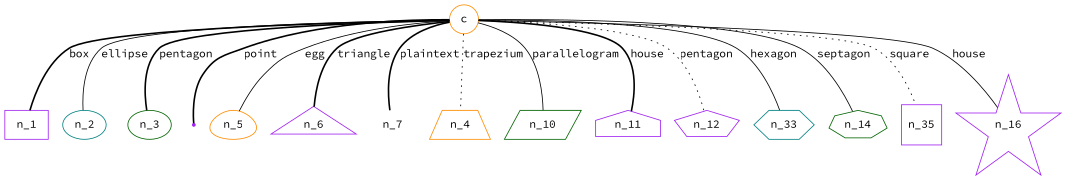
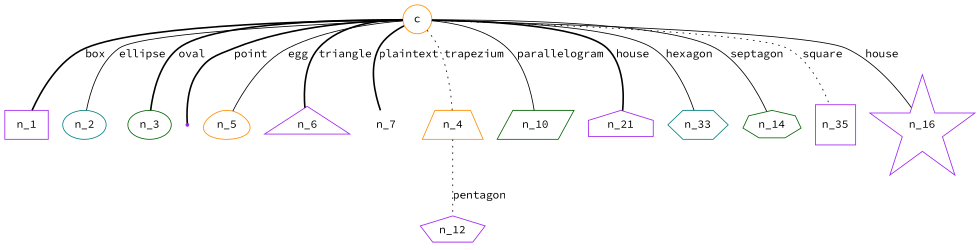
  graph {
    fontname="Source Code Pro"
    node [color=purple fontname="Source Code Pro"]
    edge [fontname="Source Code Pro" style=bold]
    c [color=darkorange shape=circle]
    n_1 [shape=box]
    n_2 [color=teal shape=ellipse]
    n_3 [color=darkgreen shape=oval]
    n_4 [shape=point]
    n_5 [color=darkorange shape=egg]
    n_6 [shape=triangle]
    n_7 [color=darkorange shape=plaintext]
    n9 [color=darkorange label=n_4 shape=trapezium]
    n_10 [color=darkgreen shape=parallelogram]
-   n_11 [shape=house]
+   n_11 [shape=house label=n_21]
    n_12 [shape=pentagon]
    n13 [color=teal label=n_33 shape=hexagon]
    n_14 [color=darkgreen shape=septagon]
    n15 [label=n_35 shape=square]
    n_16 [shape=star]
    c -- n_1 [label=box]
    c -- n_2 [label=ellipse style=solid]
-   c -- n_3 [label=pentagon]
+   c -- n_3 [label=oval]
    c -- n_4 [label=point]
    c -- n_5 [label=egg style=solid]
    c -- n_6 [label=triangle]
    c -- n_7 [label=plaintext]
    c -- n9 [label=trapezium style=dotted]
    c -- n_10 [label=parallelogram style=solid]
    c -- n_11 [label=house]
-   c -- n_12 [label=pentagon style=dotted]
+   n9 -- n_12 [label=pentagon style=dotted]
    c -- n13 [label=hexagon style=solid]
    c -- n_14 [label=septagon style=solid]
    c -- n15 [label=square style=dotted]
    c -- n_16 [label=house style=solid]
  }
